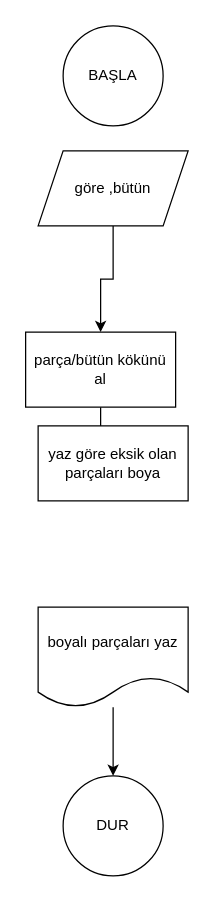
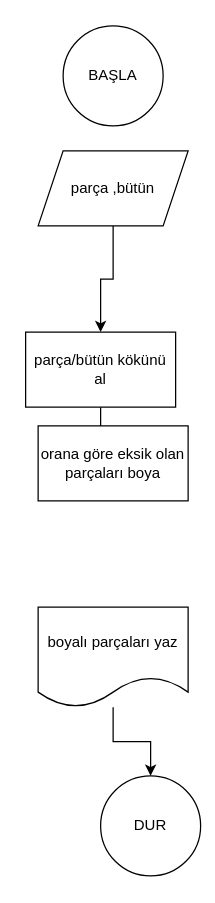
  <mxCell id="0" />
  <mxCell id="1" parent="0" />
- <mxCell id="2" value="DUR" style="ellipse;whiteSpace=wrap;html=1;aspect=fixed;" vertex="1" parent="1"><mxGeometry x="50" y="620" width="80" height="80" as="geometry" /></mxCell>
+ <mxCell id="2" value="DUR" style="ellipse;whiteSpace=wrap;html=1;aspect=fixed;" vertex="1" parent="1"><mxGeometry x="80" y="620" width="80" height="80" as="geometry" /></mxCell>
  <mxCell id="3" value="BAŞLA" style="ellipse;whiteSpace=wrap;html=1;aspect=fixed;" vertex="1" parent="1"><mxGeometry x="50" y="20" width="80" height="80" as="geometry" /></mxCell>
  <mxCell id="4" value="" style="edgeStyle=orthogonalEdgeStyle;rounded=0;orthogonalLoop=1;jettySize=auto;html=1;" edge="1" parent="1" source="5" target="7"><mxGeometry relative="1" as="geometry" /></mxCell>
- <mxCell id="5" value="göre ,bütün" style="shape=parallelogram;perimeter=parallelogramPerimeter;whiteSpace=wrap;html=1;fixedSize=1;" vertex="1" parent="1"><mxGeometry x="30" y="120" width="120" height="60" as="geometry" /></mxCell>
+ <mxCell id="5" value="parça ,bütün" style="shape=parallelogram;perimeter=parallelogramPerimeter;whiteSpace=wrap;html=1;fixedSize=1;" vertex="1" parent="1"><mxGeometry x="30" y="120" width="120" height="60" as="geometry" /></mxCell>
  <mxCell id="6" value="" style="edgeStyle=orthogonalEdgeStyle;rounded=0;orthogonalLoop=1;jettySize=auto;html=1;" edge="1" parent="1" source="7" target="8"><mxGeometry relative="1" as="geometry" /></mxCell>
  <mxCell id="7" value="parça/bütün kökünü al" style="whiteSpace=wrap;html=1;" vertex="1" parent="1"><mxGeometry x="20" y="265" width="120" height="60" as="geometry" /></mxCell>
- <mxCell id="8" value="yaz göre eksik olan parçaları boya" style="whiteSpace=wrap;html=1;" vertex="1" parent="1"><mxGeometry x="30" y="340" width="120" height="60" as="geometry" /></mxCell>
+ <mxCell id="8" value="orana göre eksik olan parçaları boya" style="whiteSpace=wrap;html=1;" vertex="1" parent="1"><mxGeometry x="30" y="340" width="120" height="60" as="geometry" /></mxCell>
  <mxCell id="9" value="" style="edgeStyle=orthogonalEdgeStyle;rounded=0;orthogonalLoop=1;jettySize=auto;html=1;" edge="1" parent="1" source="10" target="2"><mxGeometry relative="1" as="geometry" /></mxCell>
  <mxCell id="10" value="boyalı parçaları yaz" style="shape=document;whiteSpace=wrap;html=1;boundedLbl=1;" vertex="1" parent="1"><mxGeometry x="30" y="485" width="120" height="80" as="geometry" /></mxCell>
